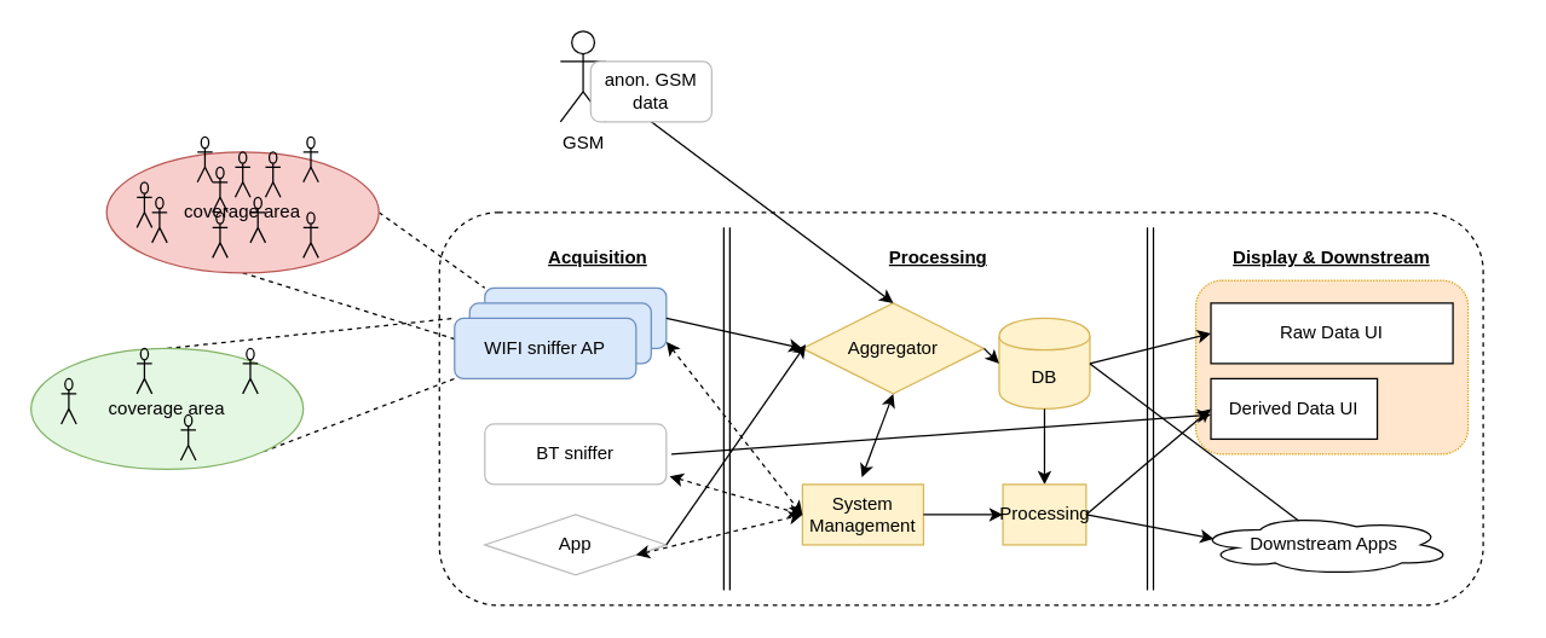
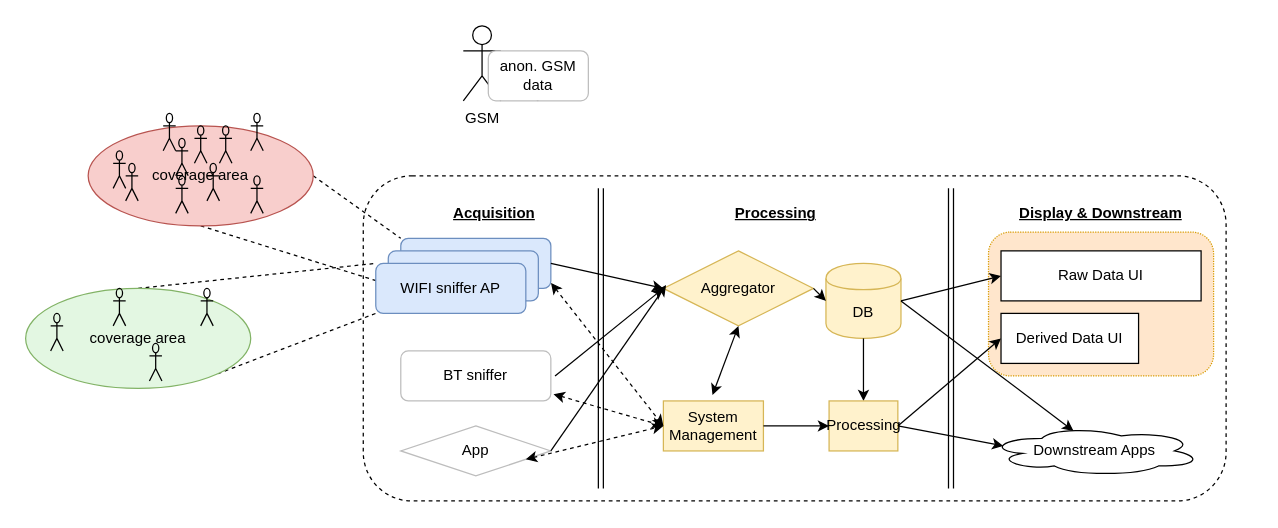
  <mxCell id="0" />
  <mxCell id="1" parent="0" />
  <mxCell id="2" value="" style="rounded=1;whiteSpace=wrap;html=1;dashed=1;" parent="1" vertex="1"><mxGeometry x="290" y="140" width="690" height="260" as="geometry" /></mxCell>
  <mxCell id="3" value="" style="endArrow=none;dashed=1;html=1;exitX=0.5;exitY=1;exitDx=0;exitDy=0;entryX=0;entryY=1;entryDx=0;entryDy=0;" edge="1" parent="1" source="50" target="4"><mxGeometry width="50" height="50" relative="1" as="geometry"><mxPoint x="200" y="260" as="sourcePoint" /><mxPoint x="280" y="190" as="targetPoint" /></mxGeometry></mxCell>
  <mxCell id="4" value="WIFI sniffer AP" style="rounded=1;whiteSpace=wrap;html=1;fillColor=#dae8fc;strokeColor=#6c8ebf;" parent="1" vertex="1"><mxGeometry x="320" y="190" width="120" height="40" as="geometry" /></mxCell>
  <mxCell id="5" value="" style="rounded=1;whiteSpace=wrap;html=1;dashed=1;dashPattern=1 1;fillColor=#ffe6cc;strokeColor=#d79b00;" vertex="1" parent="1"><mxGeometry x="790" y="185" width="180" height="115" as="geometry" /></mxCell>
  <mxCell id="6" value="&lt;b&gt;&lt;u&gt;Processing&lt;/u&gt;&lt;/b&gt;" style="text;html=1;strokeColor=none;fillColor=none;align=center;verticalAlign=middle;whiteSpace=wrap;rounded=0;" parent="1" vertex="1"><mxGeometry x="480" y="160" width="280" height="20" as="geometry" /></mxCell>
  <mxCell id="7" value="BT sniffer" style="rounded=1;whiteSpace=wrap;html=1;strokeColor=#BDBDBD;" parent="1" vertex="1"><mxGeometry x="320" y="280" width="120" height="40" as="geometry" /></mxCell>
  <mxCell id="8" value="App" style="rhombus;whiteSpace=wrap;html=1;strokeColor=#BDBDBD;" parent="1" vertex="1"><mxGeometry x="320" y="340" width="120" height="40" as="geometry" /></mxCell>
  <mxCell id="9" value="" style="shape=link;html=1;" parent="1" edge="1"><mxGeometry width="50" height="50" relative="1" as="geometry"><mxPoint x="480" y="390" as="sourcePoint" /><mxPoint x="480" y="150" as="targetPoint" /></mxGeometry></mxCell>
  <mxCell id="10" value="&lt;b&gt;&lt;u&gt;Acquisition&lt;/u&gt;&lt;/b&gt;" style="text;html=1;strokeColor=none;fillColor=none;align=center;verticalAlign=middle;whiteSpace=wrap;rounded=0;" parent="1" vertex="1"><mxGeometry x="300" y="160" width="190" height="20" as="geometry" /></mxCell>
  <mxCell id="11" value="Aggregator" style="rhombus;whiteSpace=wrap;html=1;fillColor=#fff2cc;strokeColor=#d6b656;" parent="1" vertex="1"><mxGeometry x="530" y="200" width="120" height="60" as="geometry" /></mxCell>
- <mxCell id="12" value="" style="endArrow=classic;html=1;exitX=0.5;exitY=1;exitDx=0;exitDy=0;entryX=0.5;entryY=0;entryDx=0;entryDy=0;" parent="1" source="41" target="11" edge="1"><mxGeometry width="50" height="50" relative="1" as="geometry"><mxPoint x="440" y="290" as="sourcePoint" /><mxPoint x="490" y="240" as="targetPoint" /></mxGeometry></mxCell>
+ <mxCell id="12" value="" style="endArrow=classic;html=1;exitX=0.5;exitY=1;exitDx=0;exitDy=0;" parent="1" source="41" target="40" edge="1"><mxGeometry width="50" height="50" relative="1" as="geometry"><mxPoint x="440" y="290" as="sourcePoint" /><mxPoint x="490" y="240" as="targetPoint" /></mxGeometry></mxCell>
  <mxCell id="13" value="" style="endArrow=classic;html=1;exitX=1;exitY=0.5;exitDx=0;exitDy=0;entryX=0.018;entryY=0.455;entryDx=0;entryDy=0;entryPerimeter=0;" parent="1" source="8" target="11" edge="1"><mxGeometry width="50" height="50" relative="1" as="geometry"><mxPoint x="450" y="320" as="sourcePoint" /><mxPoint x="520" y="290" as="targetPoint" /></mxGeometry></mxCell>
- <mxCell id="14" value="" style="endArrow=classic;html=1;exitX=1.028;exitY=0.5;exitDx=0;exitDy=0;exitPerimeter=0;" parent="1" source="7" target="31" edge="1"><mxGeometry width="50" height="50" relative="1" as="geometry"><mxPoint x="460" y="330" as="sourcePoint" /><mxPoint x="530" y="290" as="targetPoint" /></mxGeometry></mxCell>
+ <mxCell id="14" value="" style="endArrow=classic;html=1;exitX=1.028;exitY=0.5;exitDx=0;exitDy=0;exitPerimeter=0;entryX=0;entryY=0.5;entryDx=0;entryDy=0;" parent="1" source="7" target="11" edge="1"><mxGeometry width="50" height="50" relative="1" as="geometry"><mxPoint x="460" y="330" as="sourcePoint" /><mxPoint x="530" y="290" as="targetPoint" /></mxGeometry></mxCell>
  <mxCell id="15" value="" style="endArrow=classic;html=1;exitX=1;exitY=0.5;exitDx=0;exitDy=0;entryX=0;entryY=0.5;entryDx=0;entryDy=0;" parent="1" source="4" target="11" edge="1"><mxGeometry width="50" height="50" relative="1" as="geometry"><mxPoint x="470" y="340" as="sourcePoint" /><mxPoint x="550" y="316" as="targetPoint" /></mxGeometry></mxCell>
  <mxCell id="16" value="DB" style="shape=cylinder;whiteSpace=wrap;html=1;boundedLbl=1;backgroundOutline=1;fillColor=#fff2cc;strokeColor=#d6b656;" parent="1" vertex="1"><mxGeometry x="660" y="210" width="60" height="60" as="geometry" /></mxCell>
  <mxCell id="17" value="" style="endArrow=classic;html=1;entryX=0;entryY=0.5;entryDx=0;entryDy=0;exitX=1;exitY=0.5;exitDx=0;exitDy=0;" parent="1" source="11" target="16" edge="1"><mxGeometry width="50" height="50" relative="1" as="geometry"><mxPoint x="460" y="320" as="sourcePoint" /><mxPoint x="510" y="270" as="targetPoint" /></mxGeometry></mxCell>
  <mxCell id="18" value="" style="shape=link;html=1;" parent="1" edge="1"><mxGeometry width="50" height="50" relative="1" as="geometry"><mxPoint x="760" y="390" as="sourcePoint" /><mxPoint x="760" y="150" as="targetPoint" /></mxGeometry></mxCell>
  <mxCell id="19" value="" style="endArrow=classic;html=1;entryX=0.5;entryY=0;entryDx=0;entryDy=0;" parent="1" target="21" edge="1"><mxGeometry width="50" height="50" relative="1" as="geometry"><mxPoint x="690" y="270" as="sourcePoint" /><mxPoint x="640" y="230" as="targetPoint" /></mxGeometry></mxCell>
  <mxCell id="20" value="System Management" style="rounded=0;whiteSpace=wrap;html=1;fillColor=#fff2cc;strokeColor=#d6b656;" parent="1" vertex="1"><mxGeometry x="530" y="320" width="80" height="40" as="geometry" /></mxCell>
  <mxCell id="21" value="Processing" style="rounded=0;whiteSpace=wrap;html=1;fillColor=#fff2cc;strokeColor=#d6b656;" parent="1" vertex="1"><mxGeometry x="662.5" y="320" width="55" height="40" as="geometry" /></mxCell>
  <mxCell id="22" value="Raw Data UI" style="rounded=0;whiteSpace=wrap;html=1;" parent="1" vertex="1"><mxGeometry x="800" y="200" width="160" height="40" as="geometry" /></mxCell>
  <mxCell id="23" value="" style="endArrow=classic;html=1;entryX=0;entryY=0.5;entryDx=0;entryDy=0;" parent="1" target="22" edge="1"><mxGeometry width="50" height="50" relative="1" as="geometry"><mxPoint x="720" y="240" as="sourcePoint" /><mxPoint x="840" y="170" as="targetPoint" /></mxGeometry></mxCell>
  <mxCell id="24" value="Downstream Apps" style="ellipse;shape=cloud;whiteSpace=wrap;html=1;" parent="1" vertex="1"><mxGeometry x="790" y="340" width="170" height="40" as="geometry" /></mxCell>
- <mxCell id="25" value="" style="endArrow=none;html=1;exitX=1;exitY=0.5;exitDx=0;exitDy=0;entryX=0.4;entryY=0.1;entryDx=0;entryDy=0;entryPerimeter=0;" parent="1" source="16" target="24" edge="1"><mxGeometry width="50" height="50" relative="1" as="geometry"><mxPoint x="790" y="220" as="sourcePoint" /><mxPoint x="840" y="170" as="targetPoint" /></mxGeometry></mxCell>
+ <mxCell id="25" value="" style="endArrow=classic;html=1;exitX=1;exitY=0.5;exitDx=0;exitDy=0;entryX=0.4;entryY=0.1;entryDx=0;entryDy=0;entryPerimeter=0;" parent="1" source="16" target="24" edge="1"><mxGeometry width="50" height="50" relative="1" as="geometry"><mxPoint x="790" y="220" as="sourcePoint" /><mxPoint x="840" y="170" as="targetPoint" /></mxGeometry></mxCell>
  <mxCell id="26" value="" style="endArrow=classic;html=1;entryX=0.07;entryY=0.4;entryDx=0;entryDy=0;entryPerimeter=0;exitX=1;exitY=0.5;exitDx=0;exitDy=0;" parent="1" source="21" target="24" edge="1"><mxGeometry width="50" height="50" relative="1" as="geometry"><mxPoint x="720" y="330" as="sourcePoint" /><mxPoint x="840" y="170" as="targetPoint" /></mxGeometry></mxCell>
  <mxCell id="27" value="&lt;b&gt;&lt;u&gt;Display &amp;amp; Downstream&lt;/u&gt;&lt;/b&gt;" style="text;html=1;strokeColor=none;fillColor=none;align=center;verticalAlign=middle;whiteSpace=wrap;rounded=0;" parent="1" vertex="1"><mxGeometry x="760" y="160" width="240" height="20" as="geometry" /></mxCell>
  <mxCell id="28" value="" style="endArrow=classic;html=1;dashed=1;exitX=1.001;exitY=0.891;exitDx=0;exitDy=0;exitPerimeter=0;entryX=0;entryY=0.5;entryDx=0;entryDy=0;startArrow=classic;startFill=1;" parent="1" source="4" edge="1"><mxGeometry width="50" height="50" relative="1" as="geometry"><mxPoint x="600" y="320" as="sourcePoint" /><mxPoint x="530" y="340" as="targetPoint" /></mxGeometry></mxCell>
  <mxCell id="29" value="" style="endArrow=classic;html=1;dashed=1;exitX=1.018;exitY=0.865;exitDx=0;exitDy=0;exitPerimeter=0;entryX=0;entryY=0.5;entryDx=0;entryDy=0;startArrow=classic;startFill=1;" parent="1" source="7" edge="1"><mxGeometry width="50" height="50" relative="1" as="geometry"><mxPoint x="450.12" y="235.64" as="sourcePoint" /><mxPoint x="530" y="340" as="targetPoint" /></mxGeometry></mxCell>
  <mxCell id="30" value="" style="endArrow=classic;html=1;dashed=1;exitX=1;exitY=0.75;exitDx=0;exitDy=0;entryX=0;entryY=0.5;entryDx=0;entryDy=0;startArrow=classic;startFill=1;" parent="1" source="8" edge="1"><mxGeometry width="50" height="50" relative="1" as="geometry"><mxPoint x="470.12" y="255.64" as="sourcePoint" /><mxPoint x="530" y="340" as="targetPoint" /></mxGeometry></mxCell>
  <mxCell id="31" value="Derived Data UI" style="rounded=0;whiteSpace=wrap;html=1;" parent="1" vertex="1"><mxGeometry x="800" y="250" width="110" height="40" as="geometry" /></mxCell>
  <mxCell id="32" value="" style="endArrow=classic;startArrow=classic;html=1;exitX=0.5;exitY=1;exitDx=0;exitDy=0;entryX=0.491;entryY=-0.118;entryDx=0;entryDy=0;entryPerimeter=0;" parent="1" source="11" target="20" edge="1"><mxGeometry width="50" height="50" relative="1" as="geometry"><mxPoint x="620" y="380" as="sourcePoint" /><mxPoint x="570" y="310" as="targetPoint" /></mxGeometry></mxCell>
  <mxCell id="33" value="" style="endArrow=classic;html=1;entryX=0;entryY=0.5;entryDx=0;entryDy=0;exitX=1;exitY=0.5;exitDx=0;exitDy=0;" parent="1" source="21" target="31" edge="1"><mxGeometry width="50" height="50" relative="1" as="geometry"><mxPoint x="735" y="340" as="sourcePoint" /><mxPoint x="811.9" y="366" as="targetPoint" /></mxGeometry></mxCell>
  <mxCell id="34" value="" style="endArrow=classic;html=1;exitX=1;exitY=0.5;exitDx=0;exitDy=0;entryX=0;entryY=0.5;entryDx=0;entryDy=0;" parent="1" source="20" target="21" edge="1"><mxGeometry width="50" height="50" relative="1" as="geometry"><mxPoint x="670" y="340" as="sourcePoint" /><mxPoint x="720" y="290" as="targetPoint" /></mxGeometry></mxCell>
  <mxCell id="35" value="" style="endArrow=none;dashed=1;html=1;entryX=0;entryY=0;entryDx=0;entryDy=0;exitX=0.5;exitY=0;exitDx=0;exitDy=0;" parent="1" source="43" target="38" edge="1"><mxGeometry width="50" height="50" relative="1" as="geometry"><mxPoint x="250" y="210" as="sourcePoint" /><mxPoint x="300" y="160" as="targetPoint" /></mxGeometry></mxCell>
  <mxCell id="36" value="" style="endArrow=none;dashed=1;html=1;entryX=0;entryY=1;entryDx=0;entryDy=0;exitX=1;exitY=1;exitDx=0;exitDy=0;" parent="1" source="43" target="38" edge="1"><mxGeometry width="50" height="50" relative="1" as="geometry"><mxPoint x="190" y="220" as="sourcePoint" /><mxPoint x="330" y="200" as="targetPoint" /></mxGeometry></mxCell>
  <mxCell id="37" value="WIFI sniffer AP" style="rounded=1;whiteSpace=wrap;html=1;fillColor=#dae8fc;strokeColor=#6c8ebf;" vertex="1" parent="1"><mxGeometry x="310" y="200" width="120" height="40" as="geometry" /></mxCell>
  <mxCell id="38" value="WIFI sniffer AP" style="rounded=1;whiteSpace=wrap;html=1;fillColor=#dae8fc;strokeColor=#6c8ebf;" vertex="1" parent="1"><mxGeometry x="300" y="210" width="120" height="40" as="geometry" /></mxCell>
  <mxCell id="39" value="" style="group" vertex="1" connectable="0" parent="1"><mxGeometry x="370" y="20" width="100" height="60" as="geometry" /></mxCell>
  <mxCell id="40" value="GSM" style="shape=umlActor;verticalLabelPosition=bottom;labelBackgroundColor=#ffffff;verticalAlign=top;html=1;outlineConnect=0;" vertex="1" parent="39"><mxGeometry width="30" height="60" as="geometry" /></mxCell>
  <mxCell id="41" value="anon. GSM data" style="rounded=1;whiteSpace=wrap;html=1;strokeColor=#BDBDBD;" parent="39" vertex="1"><mxGeometry x="20" y="20" width="80" height="40" as="geometry" /></mxCell>
  <mxCell id="42" value="" style="group" vertex="1" connectable="0" parent="1"><mxGeometry x="20" y="220" width="180" height="90" as="geometry" /></mxCell>
  <mxCell id="43" value="coverage area" style="ellipse;whiteSpace=wrap;html=1;strokeColor=#82b366;fillColor=#E3F7E2;" parent="42" vertex="1"><mxGeometry y="10" width="180" height="80" as="geometry" /></mxCell>
  <mxCell id="44" value="" style="shape=umlActor;verticalLabelPosition=bottom;labelBackgroundColor=#ffffff;verticalAlign=top;html=1;outlineConnect=0;strokeColor=#000000;fillColor=none;" parent="42" vertex="1"><mxGeometry x="20" y="30" width="10" height="30" as="geometry" /></mxCell>
  <mxCell id="45" value="" style="shape=umlActor;verticalLabelPosition=bottom;labelBackgroundColor=#ffffff;verticalAlign=top;html=1;outlineConnect=0;strokeColor=#000000;fillColor=none;" parent="42" vertex="1"><mxGeometry x="140" y="10" width="10" height="30" as="geometry" /></mxCell>
  <mxCell id="46" value="" style="shape=umlActor;verticalLabelPosition=bottom;labelBackgroundColor=#ffffff;verticalAlign=top;html=1;outlineConnect=0;strokeColor=#000000;fillColor=none;" parent="42" vertex="1"><mxGeometry x="70" y="10" width="10" height="30" as="geometry" /></mxCell>
  <mxCell id="47" value="" style="shape=umlActor;verticalLabelPosition=bottom;labelBackgroundColor=#ffffff;verticalAlign=top;html=1;outlineConnect=0;strokeColor=#000000;fillColor=none;" parent="42" vertex="1"><mxGeometry x="99" y="54" width="10" height="30" as="geometry" /></mxCell>
  <mxCell id="48" value="" style="endArrow=none;dashed=1;html=1;entryX=0;entryY=0;entryDx=0;entryDy=0;exitX=1;exitY=0.5;exitDx=0;exitDy=0;" edge="1" parent="1" source="50" target="4"><mxGeometry width="50" height="50" relative="1" as="geometry"><mxPoint x="190" y="250" as="sourcePoint" /><mxPoint x="310" y="220" as="targetPoint" /></mxGeometry></mxCell>
  <mxCell id="49" value="" style="group" vertex="1" connectable="0" parent="1"><mxGeometry x="70" y="90" width="180" height="90" as="geometry" /></mxCell>
  <mxCell id="50" value="coverage area" style="ellipse;whiteSpace=wrap;html=1;strokeColor=#b85450;fillColor=#f8cecc;" vertex="1" parent="49"><mxGeometry y="10" width="180" height="80" as="geometry" /></mxCell>
  <mxCell id="51" value="" style="shape=umlActor;verticalLabelPosition=bottom;labelBackgroundColor=#ffffff;verticalAlign=top;html=1;outlineConnect=0;strokeColor=#000000;fillColor=none;" vertex="1" parent="49"><mxGeometry x="20" y="30" width="10" height="30" as="geometry" /></mxCell>
  <mxCell id="52" value="" style="shape=umlActor;verticalLabelPosition=bottom;labelBackgroundColor=#ffffff;verticalAlign=top;html=1;outlineConnect=0;strokeColor=#000000;fillColor=none;" vertex="1" parent="49"><mxGeometry x="30" y="40" width="10" height="30" as="geometry" /></mxCell>
  <mxCell id="53" value="" style="shape=umlActor;verticalLabelPosition=bottom;labelBackgroundColor=#ffffff;verticalAlign=top;html=1;outlineConnect=0;strokeColor=#000000;fillColor=none;" vertex="1" parent="49"><mxGeometry x="60" width="10" height="30" as="geometry" /></mxCell>
  <mxCell id="54" value="" style="shape=umlActor;verticalLabelPosition=bottom;labelBackgroundColor=#ffffff;verticalAlign=top;html=1;outlineConnect=0;strokeColor=#000000;fillColor=none;" vertex="1" parent="49"><mxGeometry x="95" y="40" width="10" height="30" as="geometry" /></mxCell>
  <mxCell id="55" value="" style="shape=umlActor;verticalLabelPosition=bottom;labelBackgroundColor=#ffffff;verticalAlign=top;html=1;outlineConnect=0;strokeColor=#000000;fillColor=none;" vertex="1" parent="49"><mxGeometry x="85" y="10" width="10" height="30" as="geometry" /></mxCell>
  <mxCell id="56" value="" style="shape=umlActor;verticalLabelPosition=bottom;labelBackgroundColor=#ffffff;verticalAlign=top;html=1;outlineConnect=0;strokeColor=#000000;fillColor=none;" vertex="1" parent="49"><mxGeometry x="70" y="50" width="10" height="30" as="geometry" /></mxCell>
  <mxCell id="57" value="" style="shape=umlActor;verticalLabelPosition=bottom;labelBackgroundColor=#ffffff;verticalAlign=top;html=1;outlineConnect=0;strokeColor=#000000;fillColor=none;" vertex="1" parent="49"><mxGeometry x="130" width="10" height="30" as="geometry" /></mxCell>
  <mxCell id="58" value="" style="shape=umlActor;verticalLabelPosition=bottom;labelBackgroundColor=#ffffff;verticalAlign=top;html=1;outlineConnect=0;strokeColor=#000000;fillColor=none;" vertex="1" parent="49"><mxGeometry x="130" y="50" width="10" height="30" as="geometry" /></mxCell>
  <mxCell id="59" value="" style="shape=umlActor;verticalLabelPosition=bottom;labelBackgroundColor=#ffffff;verticalAlign=top;html=1;outlineConnect=0;strokeColor=#000000;fillColor=none;" vertex="1" parent="49"><mxGeometry x="70" y="20" width="10" height="30" as="geometry" /></mxCell>
  <mxCell id="60" value="" style="shape=umlActor;verticalLabelPosition=bottom;labelBackgroundColor=#ffffff;verticalAlign=top;html=1;outlineConnect=0;strokeColor=#000000;fillColor=none;" vertex="1" parent="49"><mxGeometry x="105" y="10" width="10" height="30" as="geometry" /></mxCell>
